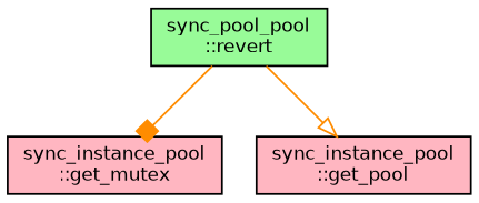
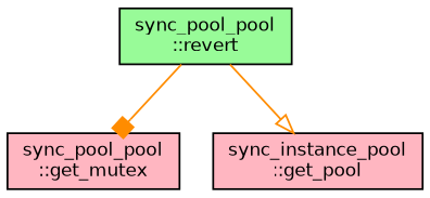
  digraph {
    rankdir=TB
    node [color=black fillcolor=lightpink fontname=Helvetica fontsize=10 shape=record style=filled]
    edge [color=darkorange fontname=Helvetica fontsize=10 labelfontname=Helvetica labelfontsize=10 style=solid]
    n1 [fillcolor=palegreen fontcolor=black height=0.2 label="sync_pool_pool\l::revert" width=0.4]
-   n2 [height=0.2 label="sync_instance_pool\l::get_mutex" width=0.4]
+   n2 [height=0.2 label="sync_pool_pool\l::get_mutex" width=0.4]
    n3 [height=0.2 label="sync_instance_pool\l::get_pool" width=0.4]
    n1 -> n2 [arrowhead=box]
    n1 -> n3 [arrowhead=onormal]
  }
